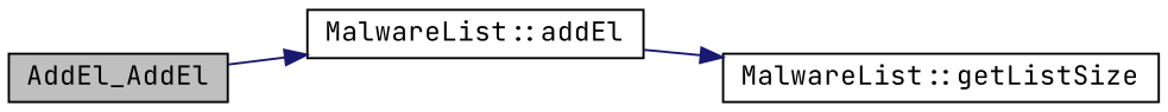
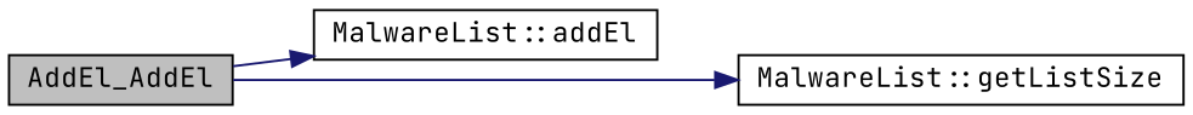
  digraph {
    fontname="JetBrains Mono"
    rankdir=LR
    node [color=black fillcolor=white fontname="JetBrains Mono" fontsize=12 shape=record style=filled]
    edge [color=midnightblue fontname="JetBrains Mono" fontsize=12 labelfontname=Helvetica labelfontsize=12 style=solid]
    n1 [fillcolor=grey75 fontcolor=black height=0.2 label=AddEl_AddEl width=0.4]
    n2 [height=0.2 label="MalwareList::addEl" width=0.4]
    n3 [height=0.2 label="MalwareList::getListSize" width=0.4]
    n1 -> n2
-   n2 -> n3
+   n1 -> n3
  }
